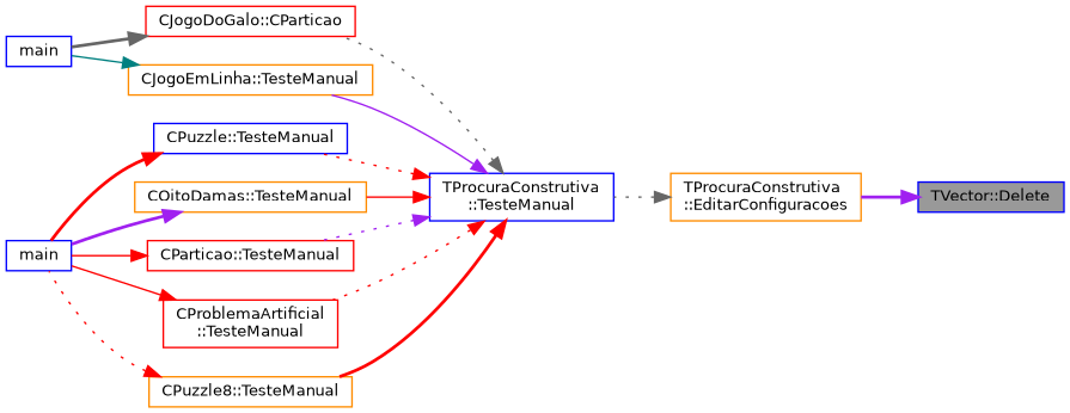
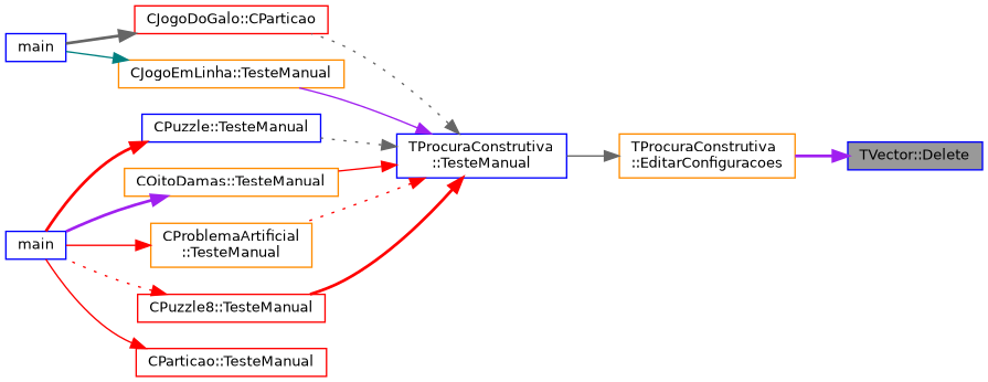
  digraph {
    rankdir=RL
    node [color=blue fillcolor=white fontname=Helvetica fontsize=10 shape=box style=filled]
    edge [color=red dir=back fontname=Helvetica fontsize=10 labelfontname=Helvetica labelfontsize=10 style=dotted]
    n1 [fillcolor=grey60 fontcolor=black height=0.2 label="TVector::Delete" width=0.4]
    n2 [color=darkorange height=0.2 label="TProcuraConstrutiva\l::EditarConfiguracoes" width=0.4]
    n3 [height=0.2 label="TProcuraConstrutiva\l::TesteManual" width=0.4]
    n4 [color=red height=0.2 label="CJogoDoGalo::CParticao" width=0.4]
    n5 [color=darkorange height=0.2 label="CJogoEmLinha::TesteManual" width=0.4]
    n6 [height=0.2 label="CPuzzle::TesteManual" width=0.4]
    n7 [color=darkorange height=0.2 label="COitoDamas::TesteManual" width=0.4]
    n8 [color=red height=0.2 label="CParticao::TesteManual" width=0.4]
-   n9 [color=red height=0.2 label="CProblemaArtificial\l::TesteManual" width=0.4]
-   n10 [color=darkorange height=0.2 label="CPuzzle8::TesteManual" width=0.4]
+   n9 [color=darkorange height=0.2 label="CProblemaArtificial\l::TesteManual" width=0.4]
+   n10 [color=red height=0.2 label="CPuzzle8::TesteManual" width=0.4]
    n11 [height=0.2 label=main width=0.4]
    n12 [height=0.2 label=main width=0.4]
    n1 -> n2 [color=purple style=bold]
-   n2 -> n3 [color=gray40]
+   n2 -> n3 [color=gray40 style=solid]
    n3 -> n4 [color=gray40]
    n3 -> n5 [color=purple style=solid]
-   n3 -> n6
+   n3 -> n6 [color=gray40]
    n3 -> n7 [style=solid]
-   n3 -> n8 [color=purple]
    n3 -> n9
    n3 -> n10 [style=bold]
    n4 -> n11 [color=gray40 style=bold]
    n5 -> n11 [color=teal style=solid]
    n6 -> n12 [style=bold]
    n7 -> n12 [color=purple style=bold]
    n8 -> n12 [style=solid]
    n9 -> n12 [style=solid]
    n10 -> n12
  }
